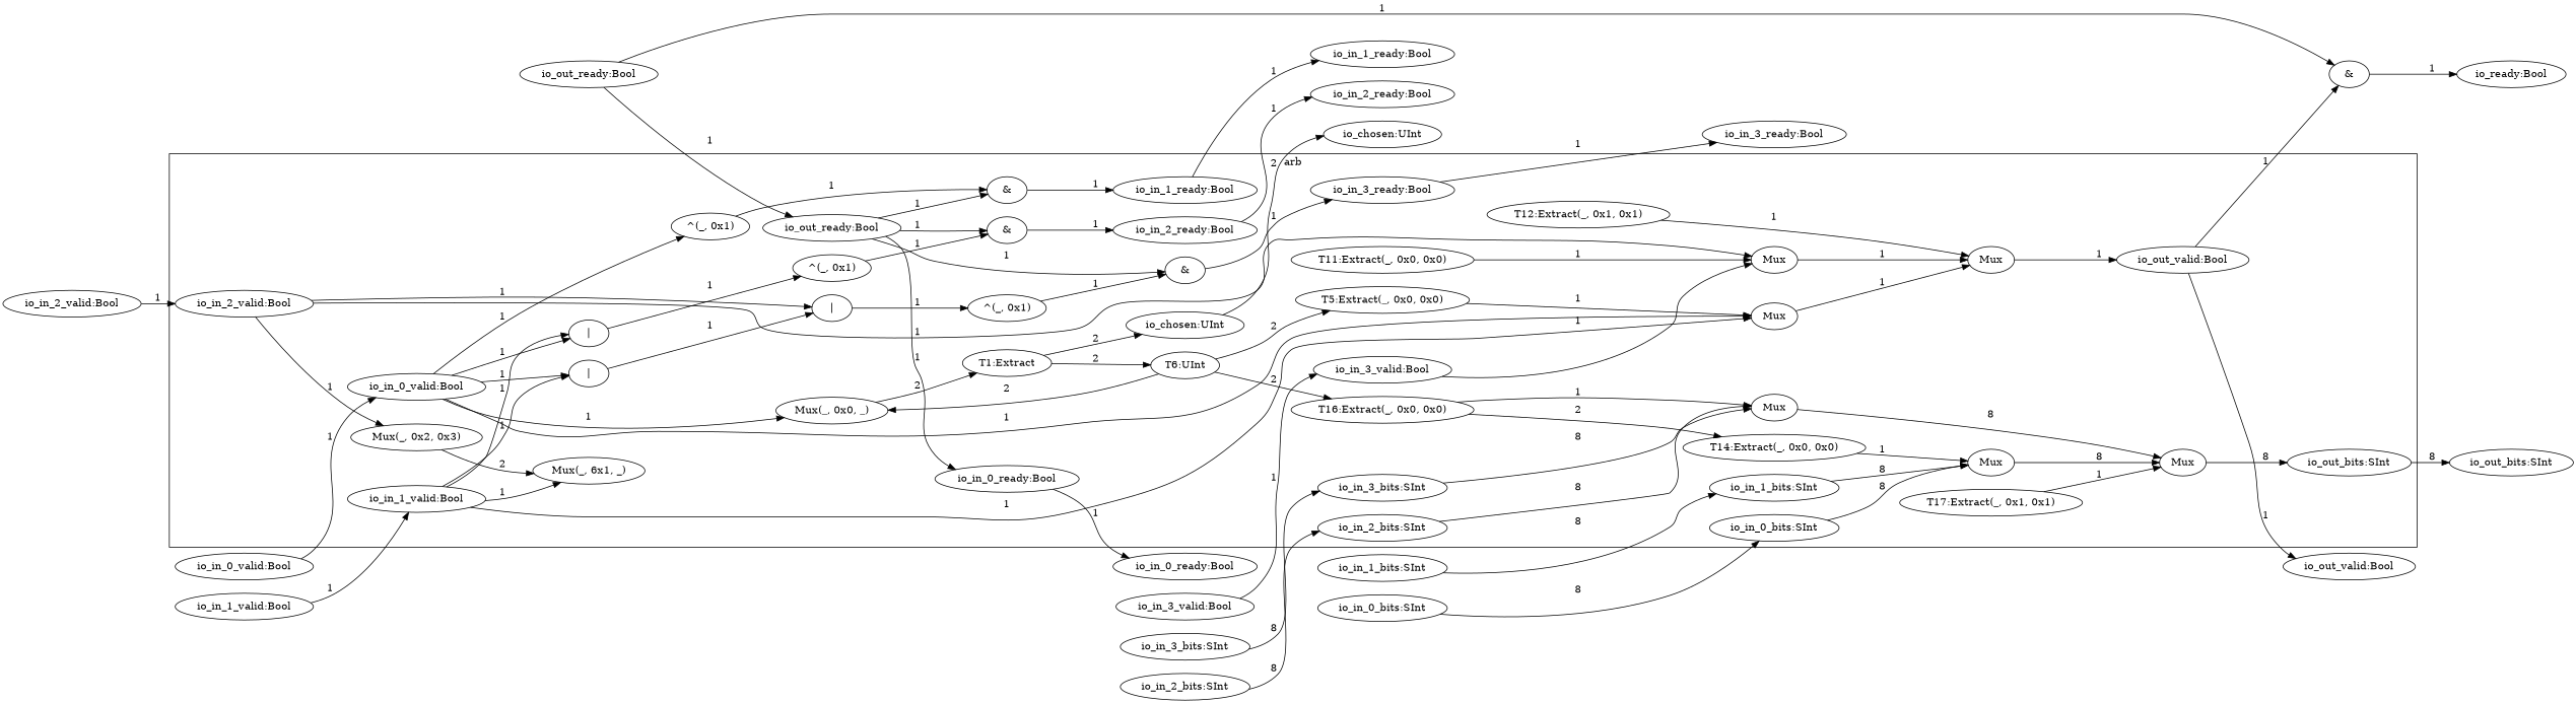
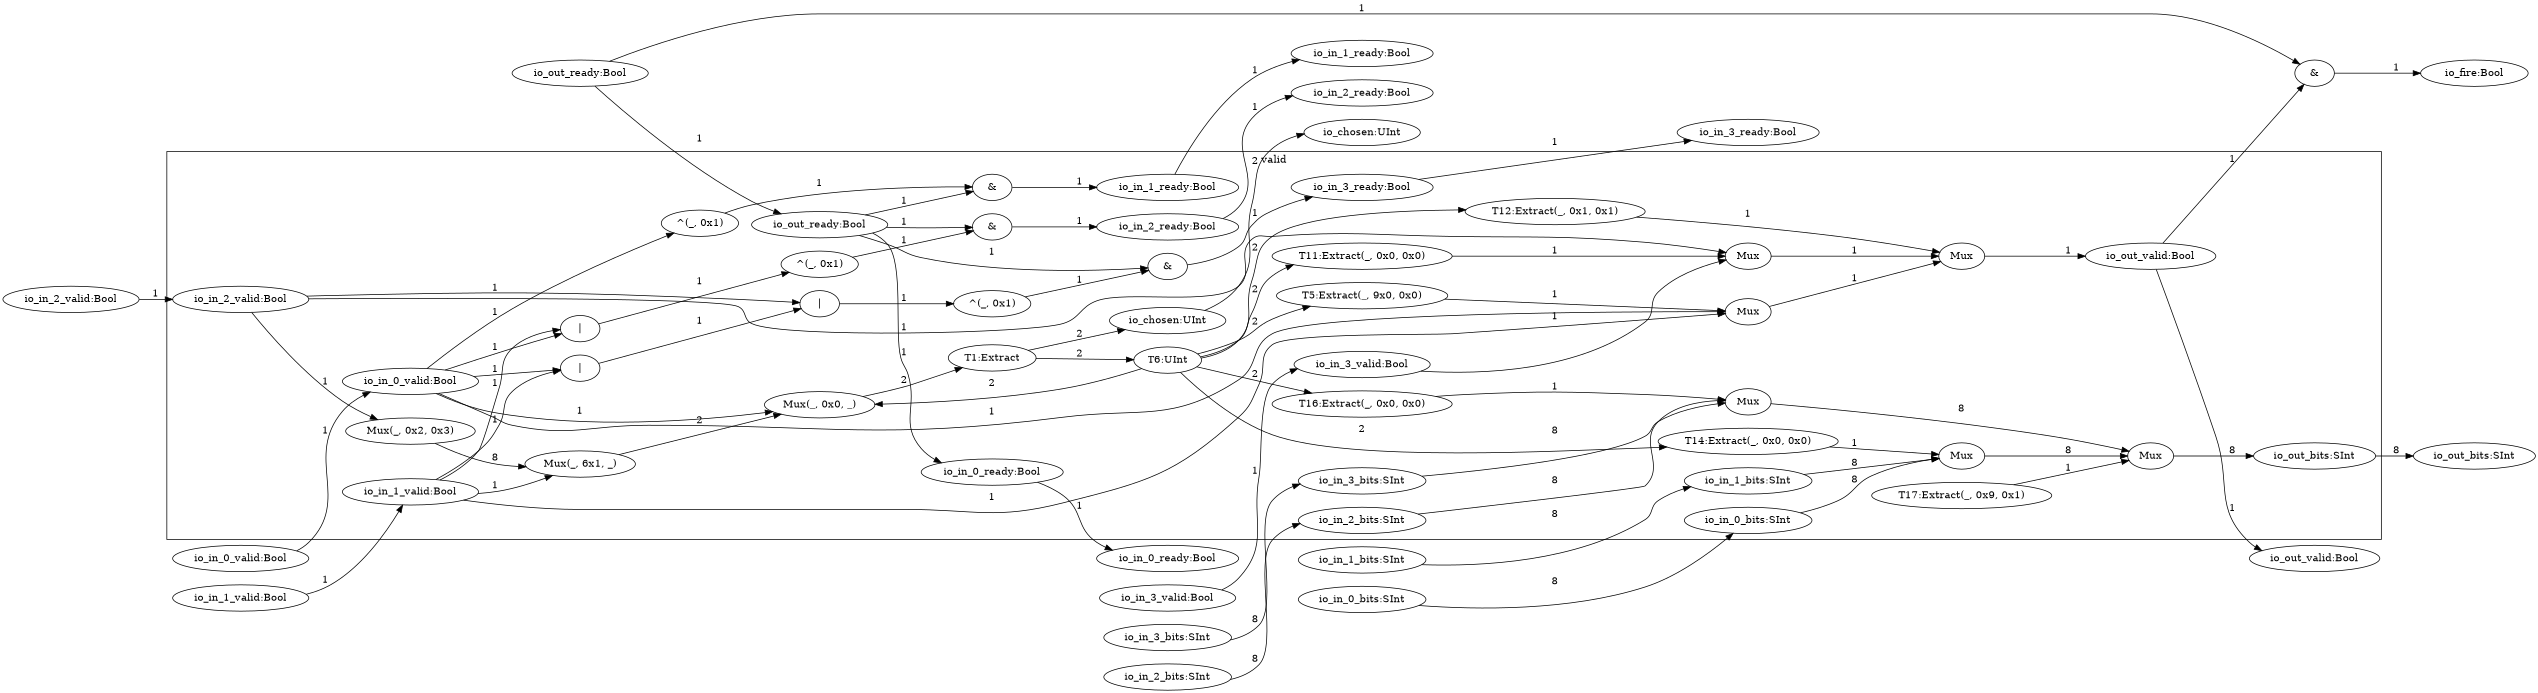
  digraph {
    rankdir=LR
    n1 [label="io_out_valid:Bool"]
    n2 [label=Mux]
    n3 [label=Mux]
    n4 [label="io_in_0_valid:Bool"]
    n5 [label="Mux(_, 0x0, _)"]
    n6 [label="^(_, 0x1)"]
    n7 [label="|"]
    n8 [label="|"]
    n9 [label="io_in_1_valid:Bool"]
    n10 [label="Mux(_, 6x1, _)"]
-   n11 [label="T5:Extract(_, 0x0, 0x0)"]
+   n11 [label="T5:Extract(_, 9x0, 0x0)"]
    n12 [label="T6:UInt"]
    n13 [label="T11:Extract(_, 0x0, 0x0)"]
    n14 [label="T12:Extract(_, 0x1, 0x1)"]
    n15 [label="T14:Extract(_, 0x0, 0x0)"]
    n16 [label="T16:Extract(_, 0x0, 0x0)"]
-   n17 [label="T17:Extract(_, 0x1, 0x1)"]
+   n17 [label="T17:Extract(_, 0x9, 0x1)"]
    n18 [label="T1:Extract"]
    n19 [label="io_chosen:UInt"]
    n20 [label="Mux(_, 0x2, 0x3)"]
    n21 [label="io_in_2_valid:Bool"]
    n22 [label=Mux]
    n23 [label="|"]
    n24 [label="io_in_3_valid:Bool"]
    n25 [label="io_out_ready:Bool"]
    n26 [label="io_in_0_ready:Bool"]
    n27 [label="&"]
    n28 [label="&"]
    n29 [label="&"]
    n30 [label="io_out_bits:SInt"]
    n31 [label=Mux]
    n32 [label=Mux]
    n33 [label="io_in_0_bits:SInt"]
    n34 [label="io_in_1_bits:SInt"]
    n35 [label=Mux]
    n36 [label="io_in_2_bits:SInt"]
    n37 [label="io_in_3_bits:SInt"]
    n38 [label="io_in_1_ready:Bool"]
    n39 [label="io_in_2_ready:Bool"]
    n40 [label="^(_, 0x1)"]
    n41 [label="io_in_3_ready:Bool"]
    n42 [label="^(_, 0x1)"]
    n43 [label="&"]
    n44 [label="io_out_valid:Bool"]
    n45 [label="io_chosen:UInt"]
    n46 [label="io_in_0_ready:Bool"]
    n47 [label="io_out_bits:SInt"]
    n48 [label="io_in_1_ready:Bool"]
    n49 [label="io_in_2_ready:Bool"]
    n50 [label="io_in_3_ready:Bool"]
-   n51 [label="io_ready:Bool"]
+   n51 [label="io_fire:Bool"]
    n52 [label="io_in_0_valid:Bool"]
    n53 [label="io_in_1_valid:Bool"]
    n54 [label="io_in_2_valid:Bool"]
    n55 [label="io_in_3_valid:Bool"]
    n56 [label="io_out_ready:Bool"]
    n57 [label="io_in_0_bits:SInt"]
    n58 [label="io_in_1_bits:SInt"]
    n59 [label="io_in_2_bits:SInt"]
    n60 [label="io_in_3_bits:SInt"]
    subgraph cluster_1 {
-     label=arb
+     label=valid
      n1
      n2
      n3
      n4
      n5
      n6
      n7
      n8
      n9
      n10
      n11
      n12
      n13
      n14
      n15
      n16
      n17
      n18
      n19
      n20
      n21
      n22
      n23
      n24
      n25
      n26
      n27
      n28
      n29
      n30
      n31
      n32
      n33
      n34
      n35
      n36
      n37
      n38
      n39
      n40
      n41
      n42
    }
    n1 -> n43 [label=1]
    n1 -> n44 [label=1]
    n2 -> n1 [label=1]
    n3 -> n2 [label=1]
    n4 -> n3 [label=1]
    n4 -> n5 [label=1]
    n4 -> n6 [label=1]
    n4 -> n7 [label=1]
    n4 -> n8 [label=1]
    n5 -> n18 [label=2]
    n6 -> n27 [label=1]
    n7 -> n40 [label=1]
    n8 -> n23 [label=1]
    n9 -> n3 [label=1]
    n9 -> n7 [label=1]
    n9 -> n8 [label=1]
    n9 -> n10 [label=1]
+   n10 -> n5 [label=2]
    n11 -> n3 [label=1]
    n12 -> n5 [label=2]
    n12 -> n11 [label=2]
-   n16 -> n15 [label=2]
+   n12 -> n13 [label=2]
+   n12 -> n14 [label=2]
+   n12 -> n15 [label=2]
    n12 -> n16 [label=2]
    n13 -> n22 [label=1]
    n14 -> n2 [label=1]
    n15 -> n32 [label=1]
    n16 -> n35 [label=1]
    n17 -> n31 [label=1]
    n18 -> n12 [label=2]
    n18 -> n19 [label=2]
    n19 -> n45 [label=2]
-   n20 -> n10 [label=2]
+   n20 -> n10 [label=8]
    n21 -> n20 [label=1]
    n21 -> n22 [label=1]
    n21 -> n23 [label=1]
    n22 -> n2 [label=1]
    n23 -> n42 [label=1]
    n24 -> n22 [label=1]
    n25 -> n26 [label=1]
    n25 -> n27 [label=1]
    n25 -> n28 [label=1]
    n25 -> n29 [label=1]
    n26 -> n46 [label=1]
    n27 -> n38 [label=1]
    n28 -> n39 [label=1]
    n29 -> n41 [label=1]
    n30 -> n47 [label=8]
    n31 -> n30 [label=8]
    n32 -> n31 [label=8]
    n33 -> n32 [label=8]
    n34 -> n32 [label=8]
    n35 -> n31 [label=8]
    n36 -> n35 [label=8]
    n37 -> n35 [label=8]
    n38 -> n48 [label=1]
    n39 -> n49 [label=1]
    n40 -> n28 [label=1]
    n41 -> n50 [label=1]
    n42 -> n29 [label=1]
    n43 -> n51 [label=1]
    n52 -> n4 [label=1]
    n53 -> n9 [label=1]
    n54 -> n21 [label=1]
    n55 -> n24 [label=1]
    n56 -> n25 [label=1]
    n56 -> n43 [label=1]
    n57 -> n33 [label=8]
    n58 -> n34 [label=8]
    n59 -> n36 [label=8]
    n60 -> n37 [label=8]
  }
